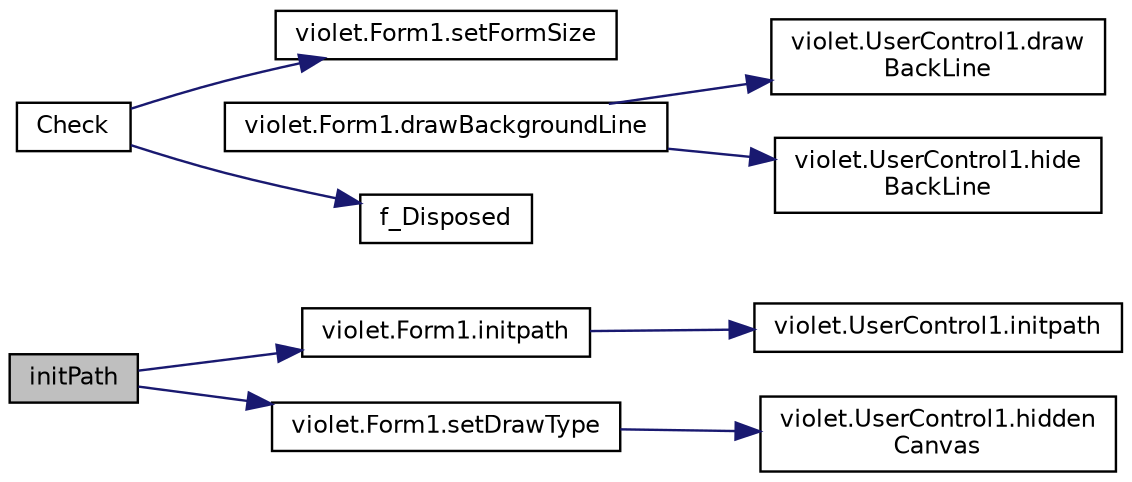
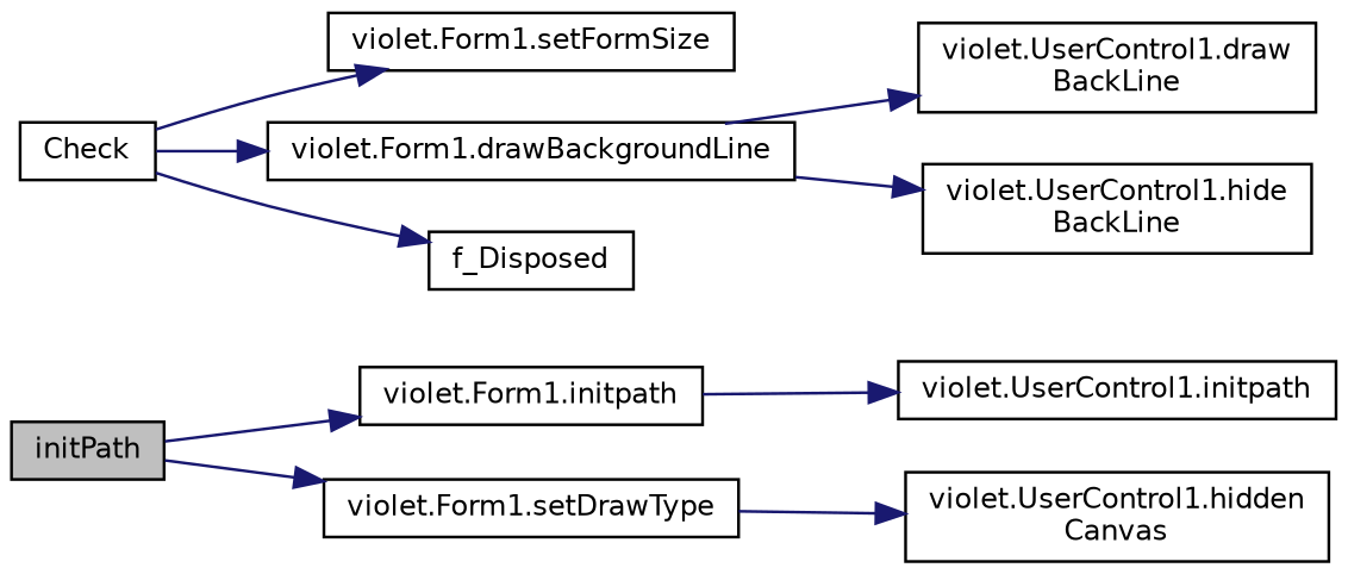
  digraph {
    rankdir=LR
    node [color=black fillcolor=white fontname=Helvetica fontsize=10 shape=record style=filled]
    edge [color=midnightblue fontname=Helvetica fontsize=10 labelfontname=Helvetica labelfontsize=10 style=solid]
    n1 [fillcolor=grey75 fontcolor=black height=0.2 label=initPath width=0.4]
    n2 [height=0.2 label="violet.Form1.initpath" width=0.4]
    n3 [height=0.2 label="violet.Form1.setDrawType" width=0.4]
    n4 [height=0.2 label=Check width=0.4]
    n5 [height=0.2 label="violet.Form1.setFormSize" width=0.4]
    n6 [height=0.2 label="violet.Form1.drawBackgroundLine" width=0.4]
    n7 [height=0.2 label=f_Disposed width=0.4]
    n8 [height=0.2 label="violet.UserControl1.initpath" width=0.4]
    n9 [height=0.2 label="violet.UserControl1.hidden\lCanvas" width=0.4]
    n10 [height=0.2 label="violet.UserControl1.draw\lBackLine" width=0.4]
    n11 [height=0.2 label="violet.UserControl1.hide\lBackLine" width=0.4]
    n1 -> n2
    n1 -> n3
    n2 -> n8
    n3 -> n9
    n4 -> n5
+   n4 -> n6
    n4 -> n7
    n6 -> n10
    n6 -> n11
  }
